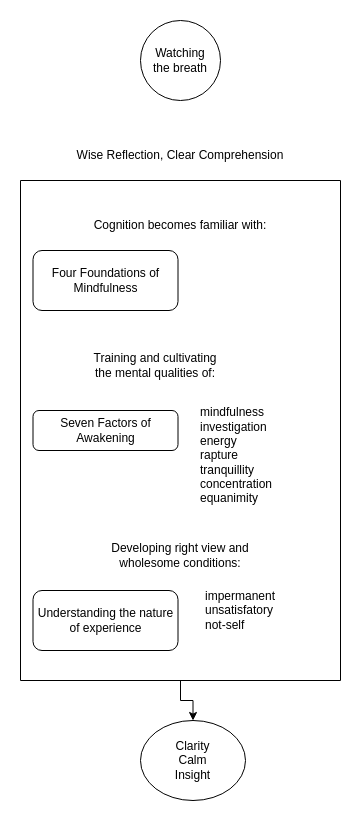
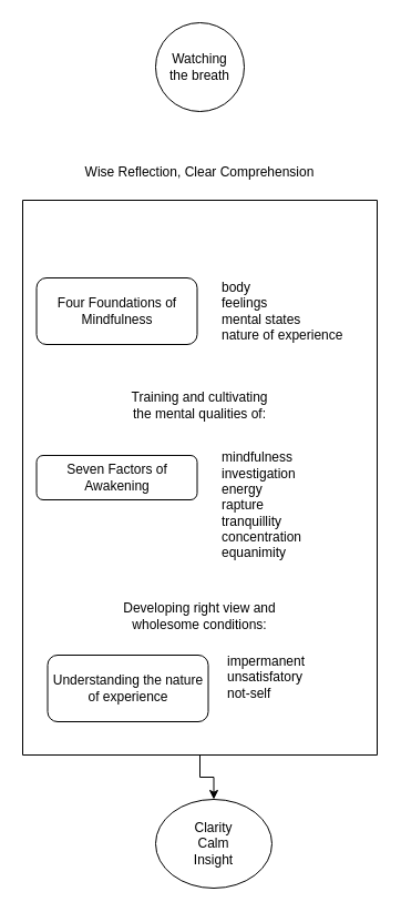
  <mxCell id="0" />
  <mxCell id="1" parent="0" />
  <mxCell id="2" value="Watching&lt;br&gt;the breath" style="ellipse;whiteSpace=wrap;html=1;aspect=fixed;" parent="1" vertex="1"><mxGeometry x="140" y="20" width="80" height="80" as="geometry" /></mxCell>
  <mxCell id="3" value="Clarity&lt;br&gt;Calm&lt;br&gt;Insight" style="ellipse;whiteSpace=wrap;html=1;aspect=fixed;" parent="1" vertex="1"><mxGeometry x="140" y="720" width="105" height="80" as="geometry" /></mxCell>
  <mxCell id="4" style="edgeStyle=orthogonalEdgeStyle;rounded=0;orthogonalLoop=1;jettySize=auto;html=1;entryX=0.5;entryY=0;entryDx=0;entryDy=0;" parent="1" source="5" target="3" edge="1"><mxGeometry relative="1" as="geometry" /></mxCell>
  <mxCell id="5" value="" style="swimlane;startSize=0;" parent="1" vertex="1"><mxGeometry x="20" y="180" width="320" height="500" as="geometry" /></mxCell>
+ <mxCell id="6" value="&lt;span&gt;body&lt;/span&gt;&lt;br&gt;&lt;span&gt;feelings&lt;/span&gt;&lt;br&gt;&lt;span&gt;mental states&lt;/span&gt;&lt;br&gt;&lt;div&gt;&lt;span&gt;nature of experience&lt;/span&gt;&lt;br&gt;&lt;/div&gt;" style="text;html=1;strokeColor=none;fillColor=none;align=left;verticalAlign=middle;whiteSpace=wrap;rounded=0;" parent="5" vertex="1"><mxGeometry x="177.5" y="60" width="142.5" height="80" as="geometry" /></mxCell>
  <mxCell id="7" value="Four Foundations of Mindfulness" style="rounded=1;whiteSpace=wrap;html=1;" parent="5" vertex="1"><mxGeometry x="12.5" y="70" width="145" height="60" as="geometry" /></mxCell>
  <mxCell id="8" value="impermanent&lt;br&gt;unsatisfatory&lt;br&gt;&lt;div&gt;&lt;span&gt;not-self&lt;/span&gt;&lt;/div&gt;" style="text;html=1;strokeColor=none;fillColor=none;align=left;verticalAlign=middle;whiteSpace=wrap;rounded=0;" parent="5" vertex="1"><mxGeometry x="182.5" y="400" width="90" height="60" as="geometry" /></mxCell>
- <mxCell id="9" value="Cognition becomes familiar with:" style="text;html=1;strokeColor=none;fillColor=none;align=center;verticalAlign=middle;whiteSpace=wrap;rounded=0;" vertex="1" parent="5"><mxGeometry x="35" y="30" width="250" height="30" as="geometry" /></mxCell>
- <mxCell id="10" value="Training and cultivating&lt;br&gt;the mental qualities of:" style="text;html=1;strokeColor=none;fillColor=none;align=center;verticalAlign=middle;whiteSpace=wrap;rounded=0;" vertex="1" parent="5"><mxGeometry x="5" y="160" width="260" height="50" as="geometry" /></mxCell>
+ <mxCell id="10" value="Training and cultivating&lt;br&gt;the mental qualities of:" style="text;html=1;strokeColor=none;fillColor=none;align=center;verticalAlign=middle;whiteSpace=wrap;rounded=0;" vertex="1" parent="5"><mxGeometry x="30" y="160" width="260" height="50" as="geometry" /></mxCell>
  <mxCell id="11" value="Seven Factors of Awakening" style="rounded=1;whiteSpace=wrap;html=1;" vertex="1" parent="5"><mxGeometry x="12.5" y="230" width="145" height="40" as="geometry" /></mxCell>
  <mxCell id="12" value="mindfulness&lt;br&gt;investigation&lt;br&gt;energy&lt;br&gt;rapture&lt;br&gt;tranquillity&lt;br&gt;concentration&lt;br&gt;equanimity" style="text;html=1;strokeColor=none;fillColor=none;align=left;verticalAlign=middle;whiteSpace=wrap;rounded=0;" vertex="1" parent="5"><mxGeometry x="177.5" y="220" width="100" height="110" as="geometry" /></mxCell>
- <mxCell id="13" value="Understanding the nature of experience" style="rounded=1;whiteSpace=wrap;html=1;" vertex="1" parent="5"><mxGeometry x="12.5" y="410" width="145" height="60" as="geometry" /></mxCell>
+ <mxCell id="13" value="Understanding the nature of experience" style="rounded=1;whiteSpace=wrap;html=1;" vertex="1" parent="5"><mxGeometry x="22.5" y="410" width="145" height="60" as="geometry" /></mxCell>
  <mxCell id="14" value="Developing right view and wholesome conditions:" style="text;html=1;strokeColor=none;fillColor=none;align=center;verticalAlign=middle;whiteSpace=wrap;rounded=0;" vertex="1" parent="5"><mxGeometry x="80" y="360" width="160" height="30" as="geometry" /></mxCell>
  <mxCell id="15" value="Wise Reflection, Clear Comprehension" style="text;html=1;strokeColor=none;fillColor=none;align=center;verticalAlign=middle;whiteSpace=wrap;rounded=0;" parent="1" vertex="1"><mxGeometry x="40" y="140" width="280" height="30" as="geometry" /></mxCell>
